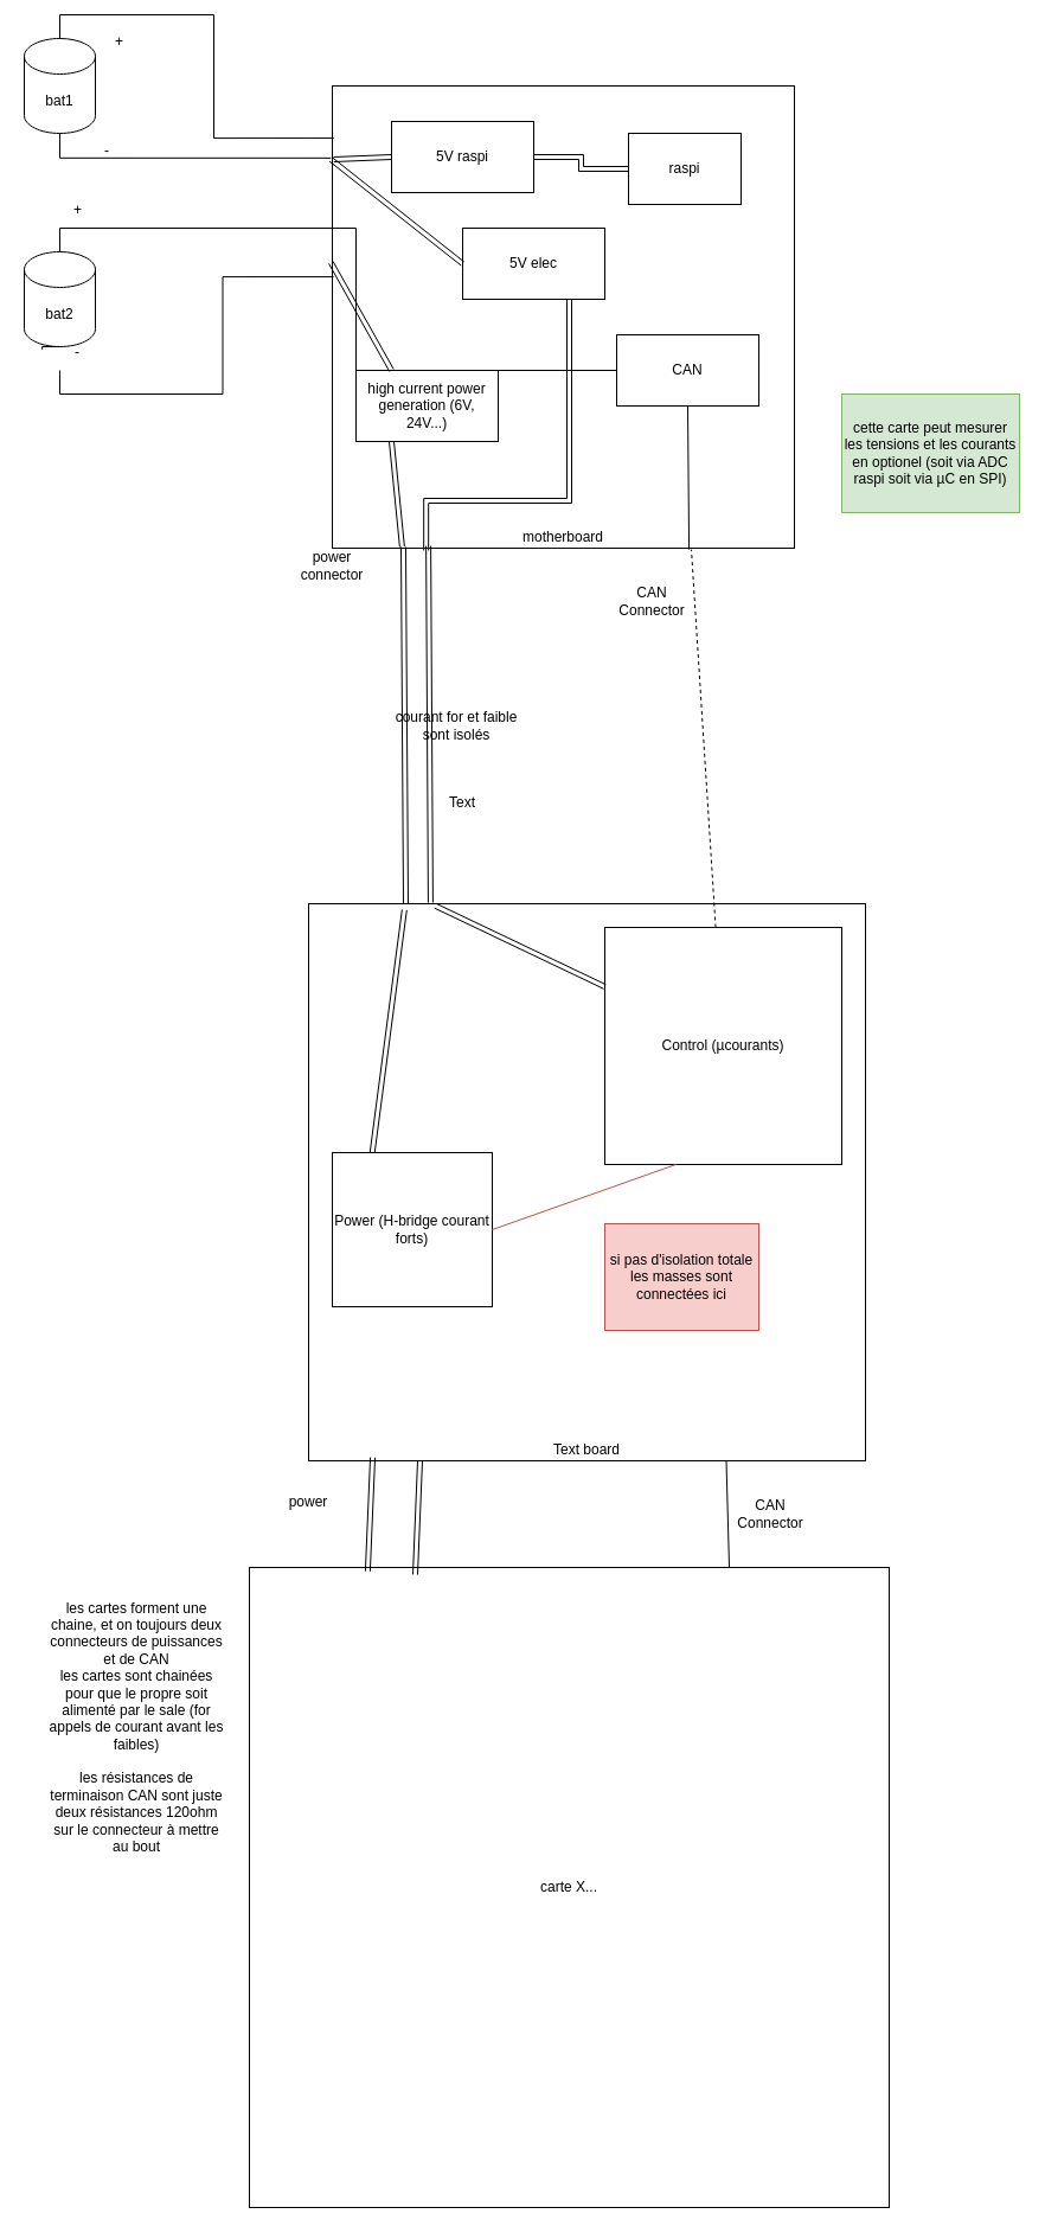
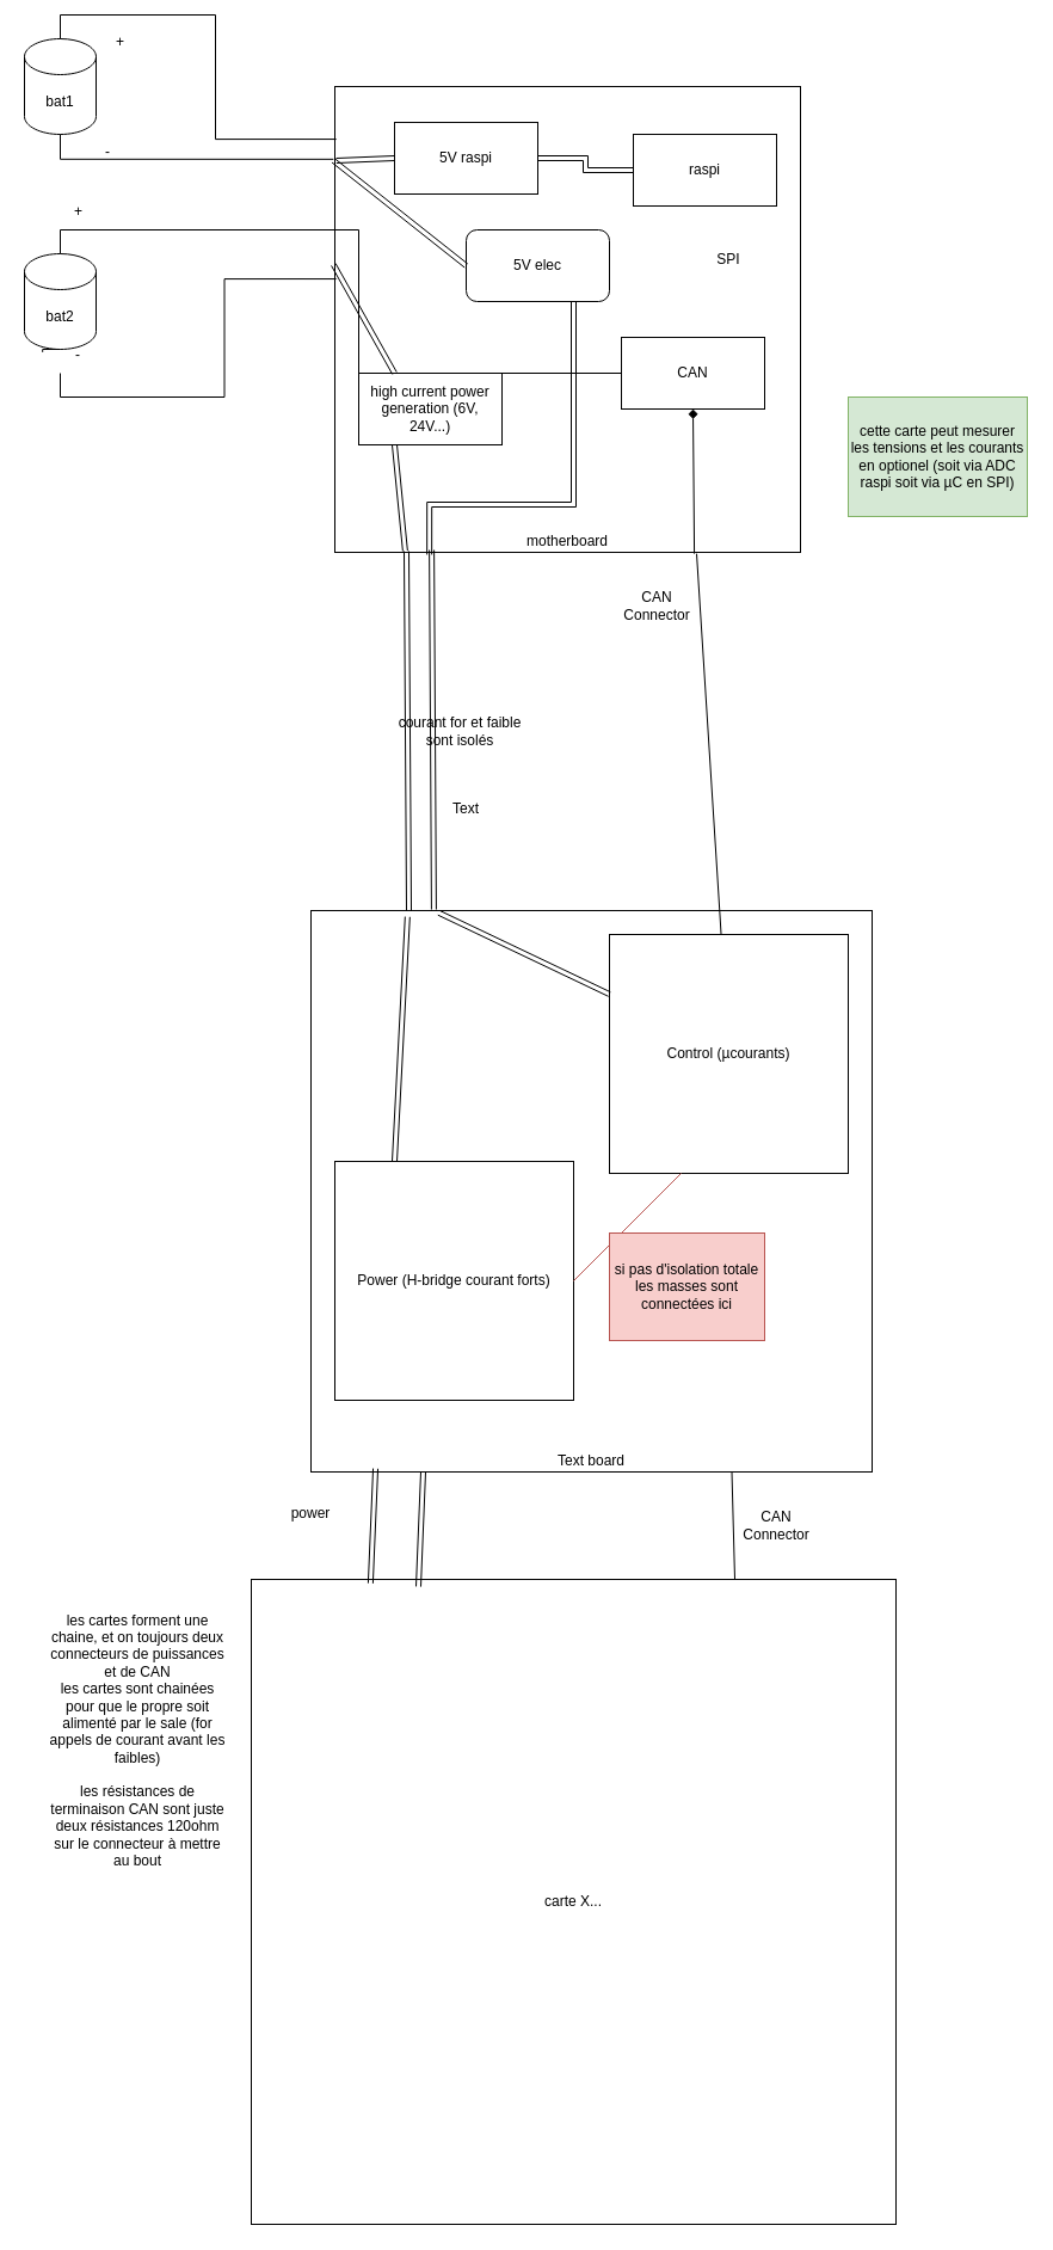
  <mxCell id="0" />
  <mxCell id="1" parent="0" />
  <mxCell id="2" value="motherboard" style="whiteSpace=wrap;html=1;aspect=fixed;verticalAlign=bottom;" vertex="1" parent="1"><mxGeometry x="280" y="72" width="390" height="390" as="geometry" /></mxCell>
  <mxCell id="3" value="bat1" style="shape=cylinder3;whiteSpace=wrap;html=1;boundedLbl=1;backgroundOutline=1;size=15;" vertex="1" parent="1"><mxGeometry x="20" y="32" width="60" height="80" as="geometry" /></mxCell>
  <mxCell id="4" value="bat2" style="shape=cylinder3;whiteSpace=wrap;html=1;boundedLbl=1;backgroundOutline=1;size=15;" vertex="1" parent="1"><mxGeometry x="20" y="212" width="60" height="80" as="geometry" /></mxCell>
  <mxCell id="5" style="edgeStyle=orthogonalEdgeStyle;rounded=0;orthogonalLoop=1;jettySize=auto;html=1;exitX=1;exitY=0.5;exitDx=0;exitDy=0;entryX=0;entryY=0.5;entryDx=0;entryDy=0;endArrow=none;endFill=0;shape=link;" edge="1" parent="1" source="6" target="17"><mxGeometry relative="1" as="geometry" /></mxCell>
  <mxCell id="6" value="5V raspi" style="rounded=0;whiteSpace=wrap;html=1;" vertex="1" parent="1"><mxGeometry x="330" y="102" width="120" height="60" as="geometry" /></mxCell>
  <mxCell id="7" style="edgeStyle=orthogonalEdgeStyle;rounded=0;orthogonalLoop=1;jettySize=auto;html=1;exitX=0.5;exitY=0;exitDx=0;exitDy=0;exitPerimeter=0;entryX=0.003;entryY=0.113;entryDx=0;entryDy=0;entryPerimeter=0;endArrow=none;endFill=0;" edge="1" parent="1" source="3" target="2"><mxGeometry relative="1" as="geometry" /></mxCell>
  <mxCell id="8" style="edgeStyle=orthogonalEdgeStyle;rounded=0;orthogonalLoop=1;jettySize=auto;html=1;exitX=0.5;exitY=1;exitDx=0;exitDy=0;exitPerimeter=0;entryX=-0.003;entryY=0.156;entryDx=0;entryDy=0;entryPerimeter=0;endArrow=none;endFill=0;" edge="1" parent="1" source="3" target="2"><mxGeometry relative="1" as="geometry" /></mxCell>
  <mxCell id="9" value="+" style="text;html=1;align=center;verticalAlign=middle;resizable=0;points=[];autosize=1;strokeColor=none;fillColor=none;" vertex="1" parent="1"><mxGeometry x="85" y="20" width="30" height="30" as="geometry" /></mxCell>
  <mxCell id="10" value="&lt;div&gt;-&lt;br&gt;&lt;/div&gt;" style="text;html=1;align=center;verticalAlign=middle;whiteSpace=wrap;rounded=0;" vertex="1" parent="1"><mxGeometry x="60" y="112" width="60" height="30" as="geometry" /></mxCell>
  <mxCell id="11" style="edgeStyle=orthogonalEdgeStyle;rounded=0;orthogonalLoop=1;jettySize=auto;html=1;exitX=0.5;exitY=0;exitDx=0;exitDy=0;exitPerimeter=0;endArrow=none;endFill=0;" edge="1" parent="1" source="4" target="25"><mxGeometry relative="1" as="geometry" /></mxCell>
  <mxCell id="12" style="edgeStyle=orthogonalEdgeStyle;rounded=0;orthogonalLoop=1;jettySize=auto;html=1;entryX=0.003;entryY=0.413;entryDx=0;entryDy=0;entryPerimeter=0;endArrow=none;endFill=0;exitX=0.25;exitY=1;exitDx=0;exitDy=0;" edge="1" parent="1" source="15" target="2"><mxGeometry relative="1" as="geometry" /></mxCell>
  <mxCell id="13" value="+" style="text;html=1;align=center;verticalAlign=middle;resizable=0;points=[];autosize=1;strokeColor=none;fillColor=none;" vertex="1" parent="1"><mxGeometry x="50" y="162" width="30" height="30" as="geometry" /></mxCell>
  <mxCell id="14" value="" style="edgeStyle=orthogonalEdgeStyle;rounded=0;orthogonalLoop=1;jettySize=auto;html=1;exitX=0.5;exitY=1;exitDx=0;exitDy=0;exitPerimeter=0;entryX=0.003;entryY=0.413;entryDx=0;entryDy=0;entryPerimeter=0;endArrow=none;endFill=0;" edge="1" parent="1" source="4" target="15"><mxGeometry relative="1" as="geometry"><mxPoint x="50" y="292" as="sourcePoint" /><mxPoint x="281" y="243" as="targetPoint" /></mxGeometry></mxCell>
  <mxCell id="15" value="&lt;div&gt;-&lt;br&gt;&lt;/div&gt;" style="text;html=1;align=center;verticalAlign=middle;whiteSpace=wrap;rounded=0;" vertex="1" parent="1"><mxGeometry x="35" y="282" width="60" height="30" as="geometry" /></mxCell>
- <mxCell id="16" value="5V elec" style="rounded=0;whiteSpace=wrap;html=1;" vertex="1" parent="1"><mxGeometry x="390" y="192" width="120" height="60" as="geometry" /></mxCell>
- <mxCell id="17" value="raspi" style="rounded=0;whiteSpace=wrap;html=1;" vertex="1" parent="1"><mxGeometry x="530" y="112" width="95" height="60" as="geometry" /></mxCell>
+ <mxCell id="16" value="5V elec" style="whiteSpace=wrap;html=1;rounded=1;" vertex="1" parent="1"><mxGeometry x="390" y="192" width="120" height="60" as="geometry" /></mxCell>
+ <mxCell id="17" value="raspi" style="rounded=0;whiteSpace=wrap;html=1;" vertex="1" parent="1"><mxGeometry x="530" y="112" width="120" height="60" as="geometry" /></mxCell>
  <mxCell id="18" value="" style="endArrow=none;html=1;rounded=0;entryX=0;entryY=0.5;entryDx=0;entryDy=0;exitX=0.003;exitY=0.159;exitDx=0;exitDy=0;exitPerimeter=0;shape=link;" edge="1" parent="1" source="2" target="6"><mxGeometry width="50" height="50" relative="1" as="geometry"><mxPoint x="530" y="502" as="sourcePoint" /><mxPoint x="580" y="452" as="targetPoint" /></mxGeometry></mxCell>
  <mxCell id="19" value="" style="endArrow=none;html=1;rounded=0;entryX=0;entryY=0.5;entryDx=0;entryDy=0;exitX=-0.003;exitY=0.159;exitDx=0;exitDy=0;exitPerimeter=0;shape=link;" edge="1" parent="1" source="2" target="16"><mxGeometry width="50" height="50" relative="1" as="geometry"><mxPoint x="291" y="154" as="sourcePoint" /><mxPoint x="340" y="142" as="targetPoint" /></mxGeometry></mxCell>
  <mxCell id="20" value="high current power generation (6V, 24V...)" style="rounded=0;whiteSpace=wrap;html=1;" vertex="1" parent="1"><mxGeometry x="300" y="312" width="120" height="60" as="geometry" /></mxCell>
  <mxCell id="21" value="" style="endArrow=none;html=1;rounded=0;entryX=0.25;entryY=0;entryDx=0;entryDy=0;exitX=-0.003;exitY=0.382;exitDx=0;exitDy=0;exitPerimeter=0;shape=link;" edge="1" parent="1" source="2" target="20"><mxGeometry width="50" height="50" relative="1" as="geometry"><mxPoint x="289" y="154" as="sourcePoint" /><mxPoint x="400" y="232" as="targetPoint" /></mxGeometry></mxCell>
  <mxCell id="22" value="" style="endArrow=none;html=1;rounded=0;entryX=0.151;entryY=0.997;entryDx=0;entryDy=0;exitX=0.25;exitY=1;exitDx=0;exitDy=0;shape=link;entryPerimeter=0;" edge="1" parent="1" source="20" target="2"><mxGeometry width="50" height="50" relative="1" as="geometry"><mxPoint x="289" y="241" as="sourcePoint" /><mxPoint x="350" y="322" as="targetPoint" /></mxGeometry></mxCell>
  <mxCell id="23" style="edgeStyle=orthogonalEdgeStyle;rounded=0;orthogonalLoop=1;jettySize=auto;html=1;entryX=0.75;entryY=1;entryDx=0;entryDy=0;shape=link;exitX=0.203;exitY=1.005;exitDx=0;exitDy=0;exitPerimeter=0;" edge="1" parent="1" source="2" target="16"><mxGeometry relative="1" as="geometry"><mxPoint x="360" y="472" as="sourcePoint" /><Array as="points"><mxPoint x="359" y="422" /><mxPoint x="480" y="422" /></Array></mxGeometry></mxCell>
- <mxCell id="24" value="power connector" style="text;html=1;align=center;verticalAlign=middle;whiteSpace=wrap;rounded=0;" vertex="1" parent="1"><mxGeometry x="250" y="462" width="60" height="30" as="geometry" /></mxCell>
  <mxCell id="25" value="CAN" style="rounded=0;whiteSpace=wrap;html=1;" vertex="1" parent="1"><mxGeometry x="520" y="282" width="120" height="60" as="geometry" /></mxCell>
- <mxCell id="27" value="" style="endArrow=none;html=1;rounded=0;entryX=0.5;entryY=1;entryDx=0;entryDy=0;exitX=0.772;exitY=1.003;exitDx=0;exitDy=0;exitPerimeter=0;" edge="1" parent="1" source="2" target="25"><mxGeometry width="50" height="50" relative="1" as="geometry"><mxPoint x="370" y="462" as="sourcePoint" /><mxPoint x="420" y="412" as="targetPoint" /></mxGeometry></mxCell>
+ <mxCell id="26" value="SPI" style="text;html=1;align=center;verticalAlign=middle;whiteSpace=wrap;rounded=0;" vertex="1" parent="1"><mxGeometry x="580" y="202" width="60" height="30" as="geometry" /></mxCell>
+ <mxCell id="27" value="" style="endArrow=diamond;html=1;rounded=0;entryX=0.5;entryY=1;entryDx=0;entryDy=0;exitX=0.772;exitY=1.003;exitDx=0;exitDy=0;exitPerimeter=0;" edge="1" parent="1" source="2" target="25"><mxGeometry width="50" height="50" relative="1" as="geometry"><mxPoint x="370" y="462" as="sourcePoint" /><mxPoint x="420" y="412" as="targetPoint" /></mxGeometry></mxCell>
  <mxCell id="28" value="CAN Connector" style="text;html=1;align=center;verticalAlign=middle;whiteSpace=wrap;rounded=0;" vertex="1" parent="1"><mxGeometry x="520" y="492" width="60" height="30" as="geometry" /></mxCell>
  <mxCell id="29" style="edgeStyle=orthogonalEdgeStyle;rounded=0;orthogonalLoop=1;jettySize=auto;html=1;exitX=0.5;exitY=1;exitDx=0;exitDy=0;" edge="1" parent="1" source="15" target="15"><mxGeometry relative="1" as="geometry" /></mxCell>
  <mxCell id="30" value="Text board" style="whiteSpace=wrap;html=1;aspect=fixed;verticalAlign=bottom;" vertex="1" parent="1"><mxGeometry x="260" y="762" width="470" height="470" as="geometry" /></mxCell>
  <mxCell id="31" value="" style="endArrow=none;html=1;rounded=0;exitX=0.219;exitY=-0.002;exitDx=0;exitDy=0;exitPerimeter=0;entryX=0.208;entryY=0.995;entryDx=0;entryDy=0;entryPerimeter=0;shape=link;" edge="1" parent="1" source="30" target="2"><mxGeometry width="50" height="50" relative="1" as="geometry"><mxPoint x="370" y="582" as="sourcePoint" /><mxPoint x="420" y="532" as="targetPoint" /></mxGeometry></mxCell>
  <mxCell id="32" value="" style="endArrow=none;html=1;rounded=0;exitX=0.219;exitY=-0.002;exitDx=0;exitDy=0;exitPerimeter=0;entryX=0.208;entryY=0.995;entryDx=0;entryDy=0;entryPerimeter=0;shape=link;" edge="1" parent="1"><mxGeometry width="50" height="50" relative="1" as="geometry"><mxPoint x="342" y="762" as="sourcePoint" /><mxPoint x="340" y="461" as="targetPoint" /></mxGeometry></mxCell>
  <mxCell id="33" value="courant for et faible sont isolés" style="text;html=1;align=center;verticalAlign=middle;whiteSpace=wrap;rounded=0;" vertex="1" parent="1"><mxGeometry x="320" y="597" width="130" height="30" as="geometry" /></mxCell>
- <mxCell id="34" value="Power (H-bridge courant forts)" style="whiteSpace=wrap;html=1;aspect=fixed;" vertex="1" parent="1"><mxGeometry x="280" y="972" width="135" height="130" as="geometry" /></mxCell>
+ <mxCell id="34" value="Power (H-bridge courant forts)" style="whiteSpace=wrap;html=1;aspect=fixed;" vertex="1" parent="1"><mxGeometry x="280" y="972" width="200" height="200" as="geometry" /></mxCell>
  <mxCell id="35" value="Control (µcourants)" style="whiteSpace=wrap;html=1;aspect=fixed;" vertex="1" parent="1"><mxGeometry x="510" y="782" width="200" height="200" as="geometry" /></mxCell>
  <mxCell id="36" value="" style="endArrow=none;html=1;rounded=0;exitX=0.25;exitY=0;exitDx=0;exitDy=0;entryX=0.172;entryY=0.011;entryDx=0;entryDy=0;entryPerimeter=0;shape=link;" edge="1" parent="1" source="34" target="30"><mxGeometry width="50" height="50" relative="1" as="geometry"><mxPoint x="370" y="742" as="sourcePoint" /><mxPoint x="420" y="692" as="targetPoint" /></mxGeometry></mxCell>
  <mxCell id="37" value="" style="endArrow=none;html=1;rounded=0;exitX=0;exitY=0.25;exitDx=0;exitDy=0;entryX=0.228;entryY=0.004;entryDx=0;entryDy=0;entryPerimeter=0;shape=link;" edge="1" parent="1" source="35" target="30"><mxGeometry width="50" height="50" relative="1" as="geometry"><mxPoint x="340" y="982" as="sourcePoint" /><mxPoint x="351" y="777" as="targetPoint" /></mxGeometry></mxCell>
- <mxCell id="38" value="" style="endArrow=none;html=1;rounded=0;entryX=0.777;entryY=1.003;entryDx=0;entryDy=0;entryPerimeter=0;dashed=1;" edge="1" parent="1" source="35" target="2"><mxGeometry width="50" height="50" relative="1" as="geometry"><mxPoint x="370" y="882" as="sourcePoint" /><mxPoint x="420" y="832" as="targetPoint" /></mxGeometry></mxCell>
+ <mxCell id="38" value="" style="endArrow=none;html=1;rounded=0;entryX=0.777;entryY=1.003;entryDx=0;entryDy=0;entryPerimeter=0;" edge="1" parent="1" source="35" target="2"><mxGeometry width="50" height="50" relative="1" as="geometry"><mxPoint x="370" y="882" as="sourcePoint" /><mxPoint x="420" y="832" as="targetPoint" /></mxGeometry></mxCell>
  <mxCell id="39" value="" style="endArrow=none;html=1;rounded=0;fillColor=#f8cecc;strokeColor=#b85450;exitX=1;exitY=0.5;exitDx=0;exitDy=0;" edge="1" parent="1" source="34"><mxGeometry width="50" height="50" relative="1" as="geometry"><mxPoint x="520" y="1032" as="sourcePoint" /><mxPoint x="570" y="982" as="targetPoint" /></mxGeometry></mxCell>
  <mxCell id="40" value="Text" style="text;html=1;align=center;verticalAlign=middle;whiteSpace=wrap;rounded=0;" vertex="1" parent="1"><mxGeometry x="360" y="662" width="60" height="30" as="geometry" /></mxCell>
  <mxCell id="41" value="si pas d'isolation totale les masses sont connectées ici" style="text;html=1;align=center;verticalAlign=middle;whiteSpace=wrap;rounded=0;fillColor=#f8cecc;strokeColor=#b85450;" vertex="1" parent="1"><mxGeometry x="510" y="1032" width="130" height="90" as="geometry" /></mxCell>
  <mxCell id="42" value="carte X..." style="whiteSpace=wrap;html=1;aspect=fixed;" vertex="1" parent="1"><mxGeometry x="210" y="1322" width="540" height="540" as="geometry" /></mxCell>
  <mxCell id="43" value="" style="endArrow=none;html=1;rounded=0;entryX=0.115;entryY=0.994;entryDx=0;entryDy=0;entryPerimeter=0;exitX=0.185;exitY=0.006;exitDx=0;exitDy=0;exitPerimeter=0;shape=link;" edge="1" parent="1" source="42" target="30"><mxGeometry width="50" height="50" relative="1" as="geometry"><mxPoint x="370" y="1402" as="sourcePoint" /><mxPoint x="420" y="1352" as="targetPoint" /></mxGeometry></mxCell>
  <mxCell id="44" value="" style="endArrow=none;html=1;rounded=0;entryX=0.115;entryY=0.994;entryDx=0;entryDy=0;entryPerimeter=0;exitX=0.185;exitY=0.006;exitDx=0;exitDy=0;exitPerimeter=0;shape=link;" edge="1" parent="1"><mxGeometry width="50" height="50" relative="1" as="geometry"><mxPoint x="350" y="1328" as="sourcePoint" /><mxPoint x="354" y="1232" as="targetPoint" /></mxGeometry></mxCell>
  <mxCell id="45" value="" style="endArrow=none;html=1;rounded=0;entryX=0.75;entryY=1;entryDx=0;entryDy=0;exitX=0.75;exitY=0;exitDx=0;exitDy=0;" edge="1" parent="1" source="42" target="30"><mxGeometry width="50" height="50" relative="1" as="geometry"><mxPoint x="370" y="1402" as="sourcePoint" /><mxPoint x="420" y="1352" as="targetPoint" /></mxGeometry></mxCell>
  <mxCell id="46" value="power" style="text;html=1;align=center;verticalAlign=middle;whiteSpace=wrap;rounded=0;" vertex="1" parent="1"><mxGeometry x="230" y="1252" width="60" height="30" as="geometry" /></mxCell>
  <mxCell id="47" value="CAN Connector" style="text;html=1;align=center;verticalAlign=middle;whiteSpace=wrap;rounded=0;" vertex="1" parent="1"><mxGeometry x="620" y="1262" width="60" height="30" as="geometry" /></mxCell>
  <mxCell id="48" value="&lt;div&gt;les cartes forment une chaine, et on toujours deux connecteurs de puissances et de CAN&lt;/div&gt;&lt;div&gt;les cartes sont chainées pour que le propre soit alimenté par le sale (for appels de courant avant les faibles)&lt;/div&gt;&lt;div&gt;&lt;br&gt;&lt;/div&gt;les résistances de terminaison CAN sont juste deux résistances 120ohm sur le connecteur à mettre au bout" style="text;html=1;align=center;verticalAlign=middle;whiteSpace=wrap;rounded=0;" vertex="1" parent="1"><mxGeometry x="40" y="1352" width="150" height="210" as="geometry" /></mxCell>
  <mxCell id="49" value="cette carte peut mesurer les tensions et les courants en optionel (soit via ADC raspi soit via µC en SPI)" style="text;html=1;align=center;verticalAlign=middle;whiteSpace=wrap;rounded=0;fillColor=#d5e8d4;strokeColor=#82b366;" vertex="1" parent="1"><mxGeometry x="710" y="332" width="150" height="100" as="geometry" /></mxCell>
